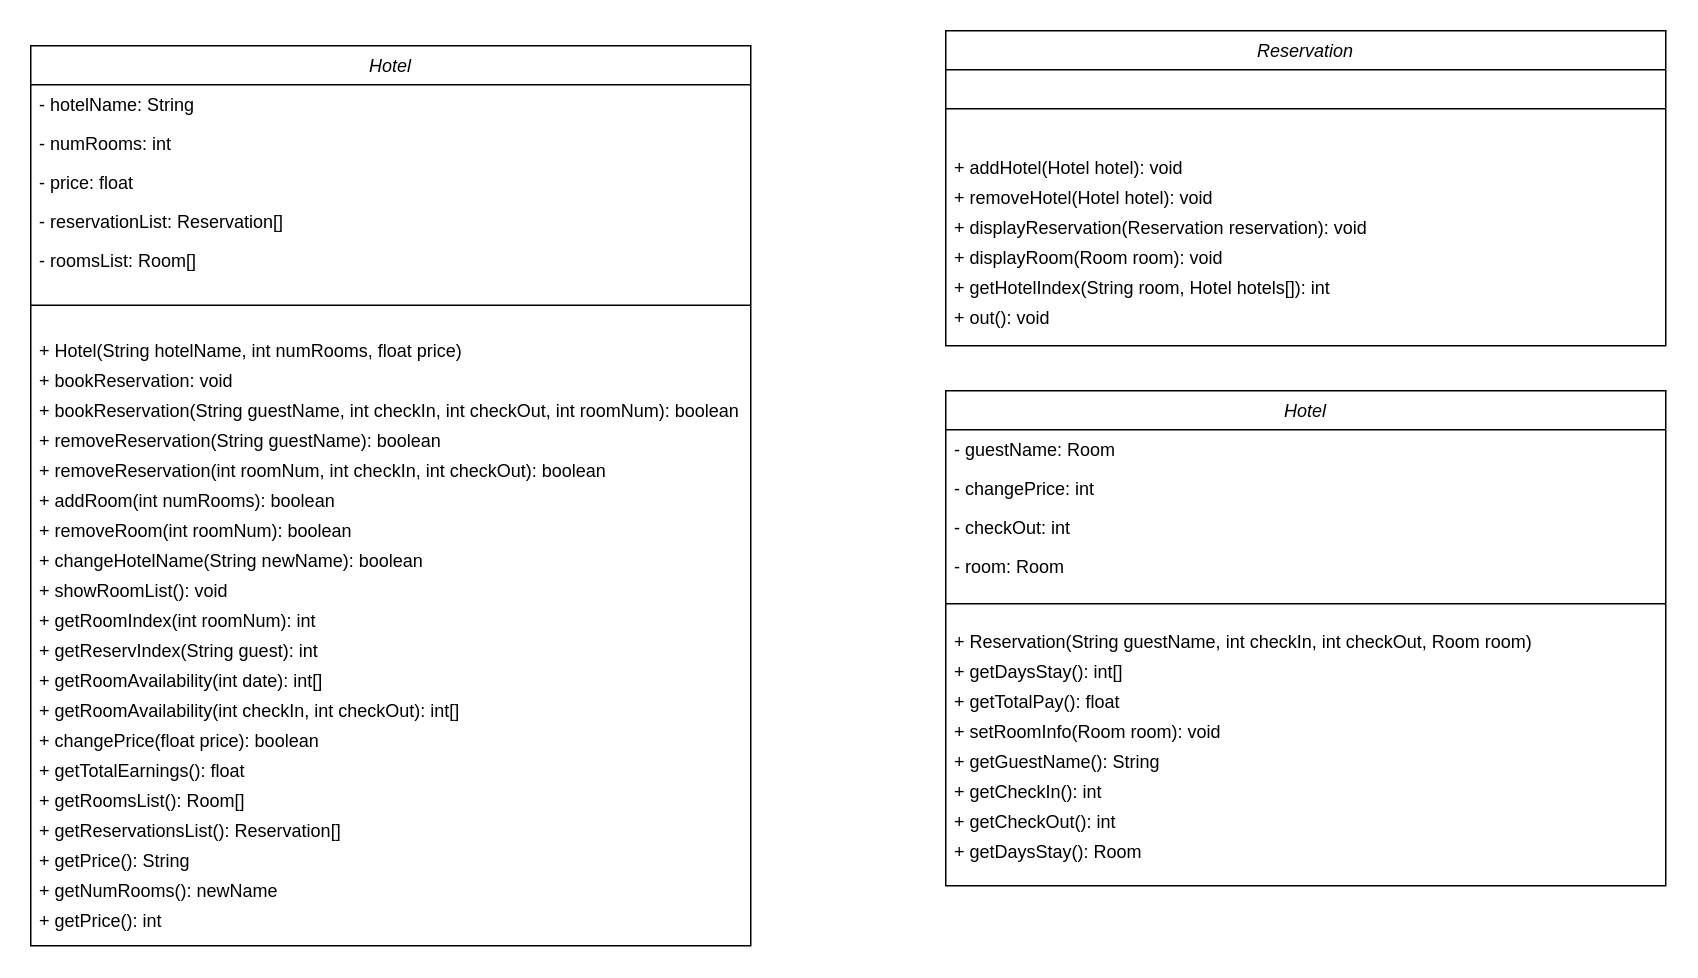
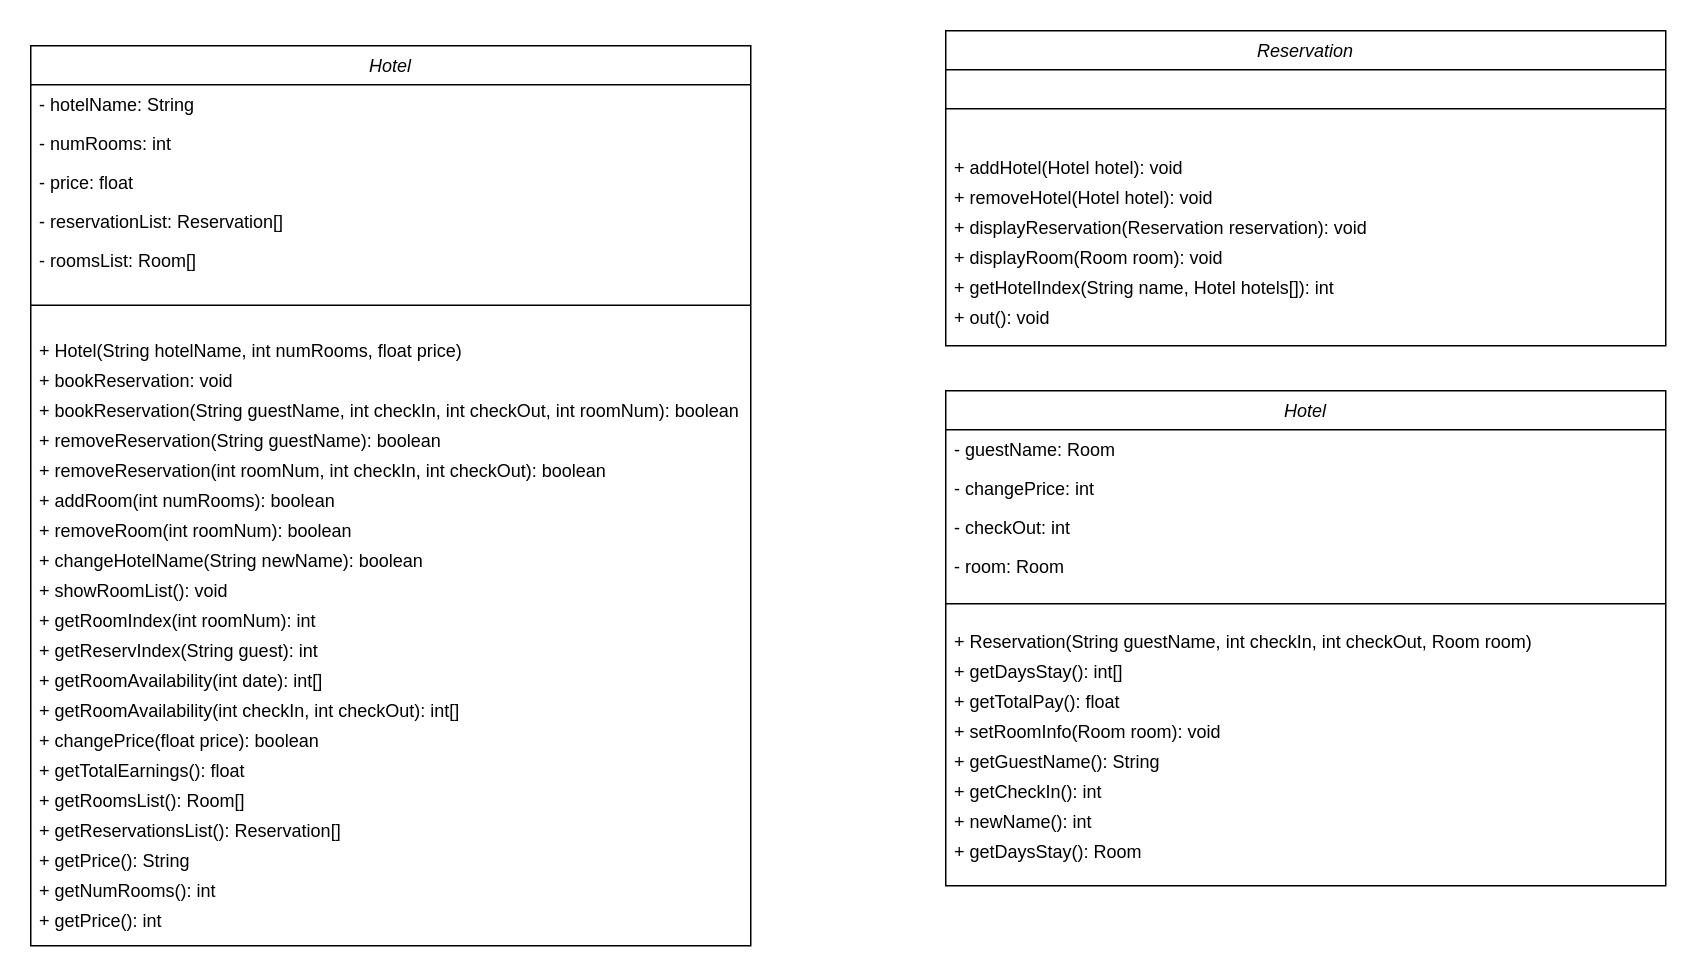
  <mxCell id="0" />
  <mxCell id="1" parent="0" />
  <mxCell id="2" value="Hotel" style="swimlane;fontStyle=2;align=center;verticalAlign=top;childLayout=stackLayout;horizontal=1;startSize=26;horizontalStack=0;resizeParent=1;resizeLast=0;collapsible=1;marginBottom=0;rounded=0;shadow=0;strokeWidth=1;" parent="1" vertex="1"><mxGeometry y="30" width="480" height="600" as="geometry" x="20"><mxRectangle x="230" y="140" width="160" height="26" as="alternateBounds" /></mxGeometry></mxCell>
  <mxCell id="3" value="- hotelName: String" style="text;align=left;verticalAlign=top;spacingLeft=4;spacingRight=4;overflow=hidden;rotatable=0;points=[[0,0.5],[1,0.5]];portConstraint=eastwest;" parent="2" vertex="1"><mxGeometry y="26" width="480" height="26" as="geometry" /></mxCell>
  <mxCell id="4" value="- numRooms: int" style="text;align=left;verticalAlign=top;spacingLeft=4;spacingRight=4;overflow=hidden;rotatable=0;points=[[0,0.5],[1,0.5]];portConstraint=eastwest;rounded=0;shadow=0;html=0;" parent="2" vertex="1"><mxGeometry y="52" width="480" height="26" as="geometry" /></mxCell>
  <mxCell id="5" value="- price: float" style="text;align=left;verticalAlign=top;spacingLeft=4;spacingRight=4;overflow=hidden;rotatable=0;points=[[0,0.5],[1,0.5]];portConstraint=eastwest;rounded=0;shadow=0;html=0;" parent="2" vertex="1"><mxGeometry y="78" width="480" height="26" as="geometry" /></mxCell>
  <mxCell id="6" value="- reservationList: Reservation[]" style="text;align=left;verticalAlign=top;spacingLeft=4;spacingRight=4;overflow=hidden;rotatable=0;points=[[0,0.5],[1,0.5]];portConstraint=eastwest;rounded=0;shadow=0;html=0;" vertex="1" parent="2"><mxGeometry y="104" width="480" height="26" as="geometry" /></mxCell>
  <mxCell id="7" value="- roomsList: Room[]" style="text;align=left;verticalAlign=top;spacingLeft=4;spacingRight=4;overflow=hidden;rotatable=0;points=[[0,0.5],[1,0.5]];portConstraint=eastwest;rounded=0;shadow=0;html=0;" vertex="1" parent="2"><mxGeometry y="130" width="480" height="26" as="geometry" /></mxCell>
  <mxCell id="8" value="" style="line;html=1;strokeWidth=1;align=left;verticalAlign=middle;spacingTop=-1;spacingLeft=3;spacingRight=3;rotatable=0;labelPosition=right;points=[];portConstraint=eastwest;" parent="2" vertex="1"><mxGeometry y="156" width="480" height="34" as="geometry" /></mxCell>
  <mxCell id="9" value="+ Hotel(String hotelName, int numRooms, float price)" style="text;align=left;verticalAlign=top;spacingLeft=4;spacingRight=4;overflow=hidden;rotatable=0;points=[[0,0.5],[1,0.5]];portConstraint=eastwest;rounded=0;shadow=0;html=0;" vertex="1" parent="2"><mxGeometry y="190" width="480" height="20" as="geometry" /></mxCell>
  <mxCell id="10" value="+ bookReservation: void" style="text;align=left;verticalAlign=top;spacingLeft=4;spacingRight=4;overflow=hidden;rotatable=0;points=[[0,0.5],[1,0.5]];portConstraint=eastwest;rounded=0;shadow=0;html=0;" vertex="1" parent="2"><mxGeometry y="210" width="480" height="20" as="geometry" /></mxCell>
  <mxCell id="11" value="+ bookReservation(String guestName, int checkIn, int checkOut, int roomNum): boolean" style="text;align=left;verticalAlign=top;spacingLeft=4;spacingRight=4;overflow=hidden;rotatable=0;points=[[0,0.5],[1,0.5]];portConstraint=eastwest;rounded=0;shadow=0;html=0;" vertex="1" parent="2"><mxGeometry y="230" width="480" height="20" as="geometry" /></mxCell>
  <mxCell id="12" value="+ removeReservation(String guestName): boolean" style="text;align=left;verticalAlign=top;spacingLeft=4;spacingRight=4;overflow=hidden;rotatable=0;points=[[0,0.5],[1,0.5]];portConstraint=eastwest;rounded=0;shadow=0;html=0;" vertex="1" parent="2"><mxGeometry y="250" width="480" height="20" as="geometry" /></mxCell>
  <mxCell id="13" value="+ removeReservation(int roomNum, int checkIn, int checkOut): boolean" style="text;align=left;verticalAlign=top;spacingLeft=4;spacingRight=4;overflow=hidden;rotatable=0;points=[[0,0.5],[1,0.5]];portConstraint=eastwest;rounded=0;shadow=0;html=0;" vertex="1" parent="2"><mxGeometry y="270" width="480" height="20" as="geometry" /></mxCell>
  <mxCell id="14" value="+ addRoom(int numRooms): boolean" style="text;align=left;verticalAlign=top;spacingLeft=4;spacingRight=4;overflow=hidden;rotatable=0;points=[[0,0.5],[1,0.5]];portConstraint=eastwest;rounded=0;shadow=0;html=0;" vertex="1" parent="2"><mxGeometry y="290" width="480" height="20" as="geometry" /></mxCell>
  <mxCell id="15" value="+ removeRoom(int roomNum): boolean" style="text;align=left;verticalAlign=top;spacingLeft=4;spacingRight=4;overflow=hidden;rotatable=0;points=[[0,0.5],[1,0.5]];portConstraint=eastwest;rounded=0;shadow=0;html=0;" vertex="1" parent="2"><mxGeometry y="310" width="480" height="20" as="geometry" /></mxCell>
  <mxCell id="16" value="+ changeHotelName(String newName): boolean" style="text;align=left;verticalAlign=top;spacingLeft=4;spacingRight=4;overflow=hidden;rotatable=0;points=[[0,0.5],[1,0.5]];portConstraint=eastwest;rounded=0;shadow=0;html=0;" vertex="1" parent="2"><mxGeometry y="330" width="480" height="20" as="geometry" /></mxCell>
  <mxCell id="17" value="+ showRoomList(): void" style="text;align=left;verticalAlign=top;spacingLeft=4;spacingRight=4;overflow=hidden;rotatable=0;points=[[0,0.5],[1,0.5]];portConstraint=eastwest;rounded=0;shadow=0;html=0;" vertex="1" parent="2"><mxGeometry y="350" width="480" height="20" as="geometry" /></mxCell>
  <mxCell id="18" value="+ getRoomIndex(int roomNum): int" style="text;align=left;verticalAlign=top;spacingLeft=4;spacingRight=4;overflow=hidden;rotatable=0;points=[[0,0.5],[1,0.5]];portConstraint=eastwest;rounded=0;shadow=0;html=0;" vertex="1" parent="2"><mxGeometry y="370" width="480" height="20" as="geometry" /></mxCell>
  <mxCell id="19" value="+ getReservIndex(String guest): int" style="text;align=left;verticalAlign=top;spacingLeft=4;spacingRight=4;overflow=hidden;rotatable=0;points=[[0,0.5],[1,0.5]];portConstraint=eastwest;rounded=0;shadow=0;html=0;" vertex="1" parent="2"><mxGeometry y="390" width="480" height="20" as="geometry" /></mxCell>
  <mxCell id="20" value="+ getRoomAvailability(int date): int[]" style="text;align=left;verticalAlign=top;spacingLeft=4;spacingRight=4;overflow=hidden;rotatable=0;points=[[0,0.5],[1,0.5]];portConstraint=eastwest;rounded=0;shadow=0;html=0;" vertex="1" parent="2"><mxGeometry y="410" width="480" height="20" as="geometry" /></mxCell>
  <mxCell id="21" value="+ getRoomAvailability(int checkIn, int checkOut): int[]" style="text;align=left;verticalAlign=top;spacingLeft=4;spacingRight=4;overflow=hidden;rotatable=0;points=[[0,0.5],[1,0.5]];portConstraint=eastwest;rounded=0;shadow=0;html=0;" vertex="1" parent="2"><mxGeometry y="430" width="480" height="20" as="geometry" /></mxCell>
  <mxCell id="22" value="+ changePrice(float price): boolean" style="text;align=left;verticalAlign=top;spacingLeft=4;spacingRight=4;overflow=hidden;rotatable=0;points=[[0,0.5],[1,0.5]];portConstraint=eastwest;rounded=0;shadow=0;html=0;" vertex="1" parent="2"><mxGeometry y="450" width="480" height="20" as="geometry" /></mxCell>
  <mxCell id="23" value="+ getTotalEarnings(): float" style="text;align=left;verticalAlign=top;spacingLeft=4;spacingRight=4;overflow=hidden;rotatable=0;points=[[0,0.5],[1,0.5]];portConstraint=eastwest;rounded=0;shadow=0;html=0;" vertex="1" parent="2"><mxGeometry y="470" width="480" height="20" as="geometry" /></mxCell>
  <mxCell id="24" value="+ getRoomsList(): Room[]" style="text;align=left;verticalAlign=top;spacingLeft=4;spacingRight=4;overflow=hidden;rotatable=0;points=[[0,0.5],[1,0.5]];portConstraint=eastwest;rounded=0;shadow=0;html=0;" vertex="1" parent="2"><mxGeometry y="490" width="480" height="20" as="geometry" /></mxCell>
  <mxCell id="25" value="+ getReservationsList(): Reservation[]" style="text;align=left;verticalAlign=top;spacingLeft=4;spacingRight=4;overflow=hidden;rotatable=0;points=[[0,0.5],[1,0.5]];portConstraint=eastwest;rounded=0;shadow=0;html=0;" vertex="1" parent="2"><mxGeometry y="510" width="480" height="20" as="geometry" /></mxCell>
  <mxCell id="26" value="+ getPrice(): String" style="text;align=left;verticalAlign=top;spacingLeft=4;spacingRight=4;overflow=hidden;rotatable=0;points=[[0,0.5],[1,0.5]];portConstraint=eastwest;rounded=0;shadow=0;html=0;" vertex="1" parent="2"><mxGeometry y="530" width="480" height="20" as="geometry" /></mxCell>
- <mxCell id="27" value="+ getNumRooms(): newName" style="text;align=left;verticalAlign=top;spacingLeft=4;spacingRight=4;overflow=hidden;rotatable=0;points=[[0,0.5],[1,0.5]];portConstraint=eastwest;rounded=0;shadow=0;html=0;" vertex="1" parent="2"><mxGeometry y="550" width="480" height="20" as="geometry" /></mxCell>
+ <mxCell id="27" value="+ getNumRooms(): int" style="text;align=left;verticalAlign=top;spacingLeft=4;spacingRight=4;overflow=hidden;rotatable=0;points=[[0,0.5],[1,0.5]];portConstraint=eastwest;rounded=0;shadow=0;html=0;" vertex="1" parent="2"><mxGeometry y="550" width="480" height="20" as="geometry" /></mxCell>
  <mxCell id="28" value="+ getPrice(): int" style="text;align=left;verticalAlign=top;spacingLeft=4;spacingRight=4;overflow=hidden;rotatable=0;points=[[0,0.5],[1,0.5]];portConstraint=eastwest;rounded=0;shadow=0;html=0;" vertex="1" parent="2"><mxGeometry y="570" width="480" height="20" as="geometry" /></mxCell>
  <mxCell id="29" value="Reservation" style="swimlane;fontStyle=2;align=center;verticalAlign=top;childLayout=stackLayout;horizontal=1;startSize=26;horizontalStack=0;resizeParent=1;resizeLast=0;collapsible=1;marginBottom=0;rounded=0;shadow=0;strokeWidth=1;" vertex="1" parent="1"><mxGeometry x="630" y="20" width="480" height="210" as="geometry"><mxRectangle x="230" y="140" width="160" height="26" as="alternateBounds" /></mxGeometry></mxCell>
  <mxCell id="30" value="" style="line;html=1;strokeWidth=1;align=left;verticalAlign=middle;spacingTop=-1;spacingLeft=3;spacingRight=3;rotatable=0;labelPosition=right;points=[];portConstraint=eastwest;" vertex="1" parent="29"><mxGeometry y="26" width="480" height="52" as="geometry" /></mxCell>
  <mxCell id="31" value="+ addHotel(Hotel hotel): void" style="text;align=left;verticalAlign=top;spacingLeft=4;spacingRight=4;overflow=hidden;rotatable=0;points=[[0,0.5],[1,0.5]];portConstraint=eastwest;rounded=0;shadow=0;html=0;" vertex="1" parent="29"><mxGeometry y="78" width="480" height="20" as="geometry" /></mxCell>
  <mxCell id="32" value="+ removeHotel(Hotel hotel): void" style="text;align=left;verticalAlign=top;spacingLeft=4;spacingRight=4;overflow=hidden;rotatable=0;points=[[0,0.5],[1,0.5]];portConstraint=eastwest;rounded=0;shadow=0;html=0;" vertex="1" parent="29"><mxGeometry y="98" width="480" height="20" as="geometry" /></mxCell>
  <mxCell id="33" value="+ displayReservation(Reservation reservation): void" style="text;align=left;verticalAlign=top;spacingLeft=4;spacingRight=4;overflow=hidden;rotatable=0;points=[[0,0.5],[1,0.5]];portConstraint=eastwest;rounded=0;shadow=0;html=0;" vertex="1" parent="29"><mxGeometry y="118" width="480" height="20" as="geometry" /></mxCell>
  <mxCell id="34" value="+ displayRoom(Room room): void" style="text;align=left;verticalAlign=top;spacingLeft=4;spacingRight=4;overflow=hidden;rotatable=0;points=[[0,0.5],[1,0.5]];portConstraint=eastwest;rounded=0;shadow=0;html=0;" vertex="1" parent="29"><mxGeometry y="138" width="480" height="20" as="geometry" /></mxCell>
- <mxCell id="35" value="+ getHotelIndex(String room, Hotel hotels[]): int" style="text;align=left;verticalAlign=top;spacingLeft=4;spacingRight=4;overflow=hidden;rotatable=0;points=[[0,0.5],[1,0.5]];portConstraint=eastwest;rounded=0;shadow=0;html=0;" vertex="1" parent="29"><mxGeometry y="158" width="480" height="20" as="geometry" /></mxCell>
+ <mxCell id="35" value="+ getHotelIndex(String name, Hotel hotels[]): int" style="text;align=left;verticalAlign=top;spacingLeft=4;spacingRight=4;overflow=hidden;rotatable=0;points=[[0,0.5],[1,0.5]];portConstraint=eastwest;rounded=0;shadow=0;html=0;" vertex="1" parent="29"><mxGeometry y="158" width="480" height="20" as="geometry" /></mxCell>
  <mxCell id="36" value="+ out(): void" style="text;align=left;verticalAlign=top;spacingLeft=4;spacingRight=4;overflow=hidden;rotatable=0;points=[[0,0.5],[1,0.5]];portConstraint=eastwest;rounded=0;shadow=0;html=0;" vertex="1" parent="29"><mxGeometry y="178" width="480" height="20" as="geometry" /></mxCell>
  <mxCell id="37" value="Hotel" style="swimlane;fontStyle=2;align=center;verticalAlign=top;childLayout=stackLayout;horizontal=1;startSize=26;horizontalStack=0;resizeParent=1;resizeLast=0;collapsible=1;marginBottom=0;rounded=0;shadow=0;strokeWidth=1;" vertex="1" parent="1"><mxGeometry x="630" y="260" width="480" height="330" as="geometry"><mxRectangle x="230" y="140" width="160" height="26" as="alternateBounds" /></mxGeometry></mxCell>
  <mxCell id="38" value="- guestName: Room" style="text;align=left;verticalAlign=top;spacingLeft=4;spacingRight=4;overflow=hidden;rotatable=0;points=[[0,0.5],[1,0.5]];portConstraint=eastwest;" vertex="1" parent="37"><mxGeometry y="26" width="480" height="26" as="geometry" /></mxCell>
  <mxCell id="39" value="- changePrice: int" style="text;align=left;verticalAlign=top;spacingLeft=4;spacingRight=4;overflow=hidden;rotatable=0;points=[[0,0.5],[1,0.5]];portConstraint=eastwest;rounded=0;shadow=0;html=0;" vertex="1" parent="37"><mxGeometry y="52" width="480" height="26" as="geometry" /></mxCell>
  <mxCell id="40" value="- checkOut: int" style="text;align=left;verticalAlign=top;spacingLeft=4;spacingRight=4;overflow=hidden;rotatable=0;points=[[0,0.5],[1,0.5]];portConstraint=eastwest;rounded=0;shadow=0;html=0;" vertex="1" parent="37"><mxGeometry y="78" width="480" height="26" as="geometry" /></mxCell>
  <mxCell id="41" value="- room: Room" style="text;align=left;verticalAlign=top;spacingLeft=4;spacingRight=4;overflow=hidden;rotatable=0;points=[[0,0.5],[1,0.5]];portConstraint=eastwest;rounded=0;shadow=0;html=0;" vertex="1" parent="37"><mxGeometry y="104" width="480" height="26" as="geometry" /></mxCell>
  <mxCell id="42" value="" style="line;html=1;strokeWidth=1;align=left;verticalAlign=middle;spacingTop=-1;spacingLeft=3;spacingRight=3;rotatable=0;labelPosition=right;points=[];portConstraint=eastwest;" vertex="1" parent="37"><mxGeometry y="130" width="480" height="24" as="geometry" /></mxCell>
  <mxCell id="43" value="+ Reservation(String guestName, int checkIn, int checkOut, Room room)" style="text;align=left;verticalAlign=top;spacingLeft=4;spacingRight=4;overflow=hidden;rotatable=0;points=[[0,0.5],[1,0.5]];portConstraint=eastwest;rounded=0;shadow=0;html=0;" vertex="1" parent="37"><mxGeometry y="154" width="480" height="20" as="geometry" /></mxCell>
  <mxCell id="44" value="+ getDaysStay(): int[]" style="text;align=left;verticalAlign=top;spacingLeft=4;spacingRight=4;overflow=hidden;rotatable=0;points=[[0,0.5],[1,0.5]];portConstraint=eastwest;rounded=0;shadow=0;html=0;" vertex="1" parent="37"><mxGeometry y="174" width="480" height="20" as="geometry" /></mxCell>
  <mxCell id="45" value="+ getTotalPay(): float" style="text;align=left;verticalAlign=top;spacingLeft=4;spacingRight=4;overflow=hidden;rotatable=0;points=[[0,0.5],[1,0.5]];portConstraint=eastwest;rounded=0;shadow=0;html=0;" vertex="1" parent="37"><mxGeometry y="194" width="480" height="20" as="geometry" /></mxCell>
  <mxCell id="46" value="+ setRoomInfo(Room room): void" style="text;align=left;verticalAlign=top;spacingLeft=4;spacingRight=4;overflow=hidden;rotatable=0;points=[[0,0.5],[1,0.5]];portConstraint=eastwest;rounded=0;shadow=0;html=0;" vertex="1" parent="37"><mxGeometry y="214" width="480" height="20" as="geometry" /></mxCell>
  <mxCell id="47" value="+ getGuestName(): String" style="text;align=left;verticalAlign=top;spacingLeft=4;spacingRight=4;overflow=hidden;rotatable=0;points=[[0,0.5],[1,0.5]];portConstraint=eastwest;rounded=0;shadow=0;html=0;" vertex="1" parent="37"><mxGeometry y="234" width="480" height="20" as="geometry" /></mxCell>
  <mxCell id="48" value="+ getCheckIn(): int" style="text;align=left;verticalAlign=top;spacingLeft=4;spacingRight=4;overflow=hidden;rotatable=0;points=[[0,0.5],[1,0.5]];portConstraint=eastwest;rounded=0;shadow=0;html=0;" vertex="1" parent="37"><mxGeometry y="254" width="480" height="20" as="geometry" /></mxCell>
- <mxCell id="49" value="+ getCheckOut(): int" style="text;align=left;verticalAlign=top;spacingLeft=4;spacingRight=4;overflow=hidden;rotatable=0;points=[[0,0.5],[1,0.5]];portConstraint=eastwest;rounded=0;shadow=0;html=0;" vertex="1" parent="37"><mxGeometry y="274" width="480" height="20" as="geometry" /></mxCell>
+ <mxCell id="49" value="+ newName(): int" style="text;align=left;verticalAlign=top;spacingLeft=4;spacingRight=4;overflow=hidden;rotatable=0;points=[[0,0.5],[1,0.5]];portConstraint=eastwest;rounded=0;shadow=0;html=0;" vertex="1" parent="37"><mxGeometry y="274" width="480" height="20" as="geometry" /></mxCell>
  <mxCell id="50" value="+ getDaysStay(): Room" style="text;align=left;verticalAlign=top;spacingLeft=4;spacingRight=4;overflow=hidden;rotatable=0;points=[[0,0.5],[1,0.5]];portConstraint=eastwest;rounded=0;shadow=0;html=0;" vertex="1" parent="37"><mxGeometry y="294" width="480" height="20" as="geometry" /></mxCell>
